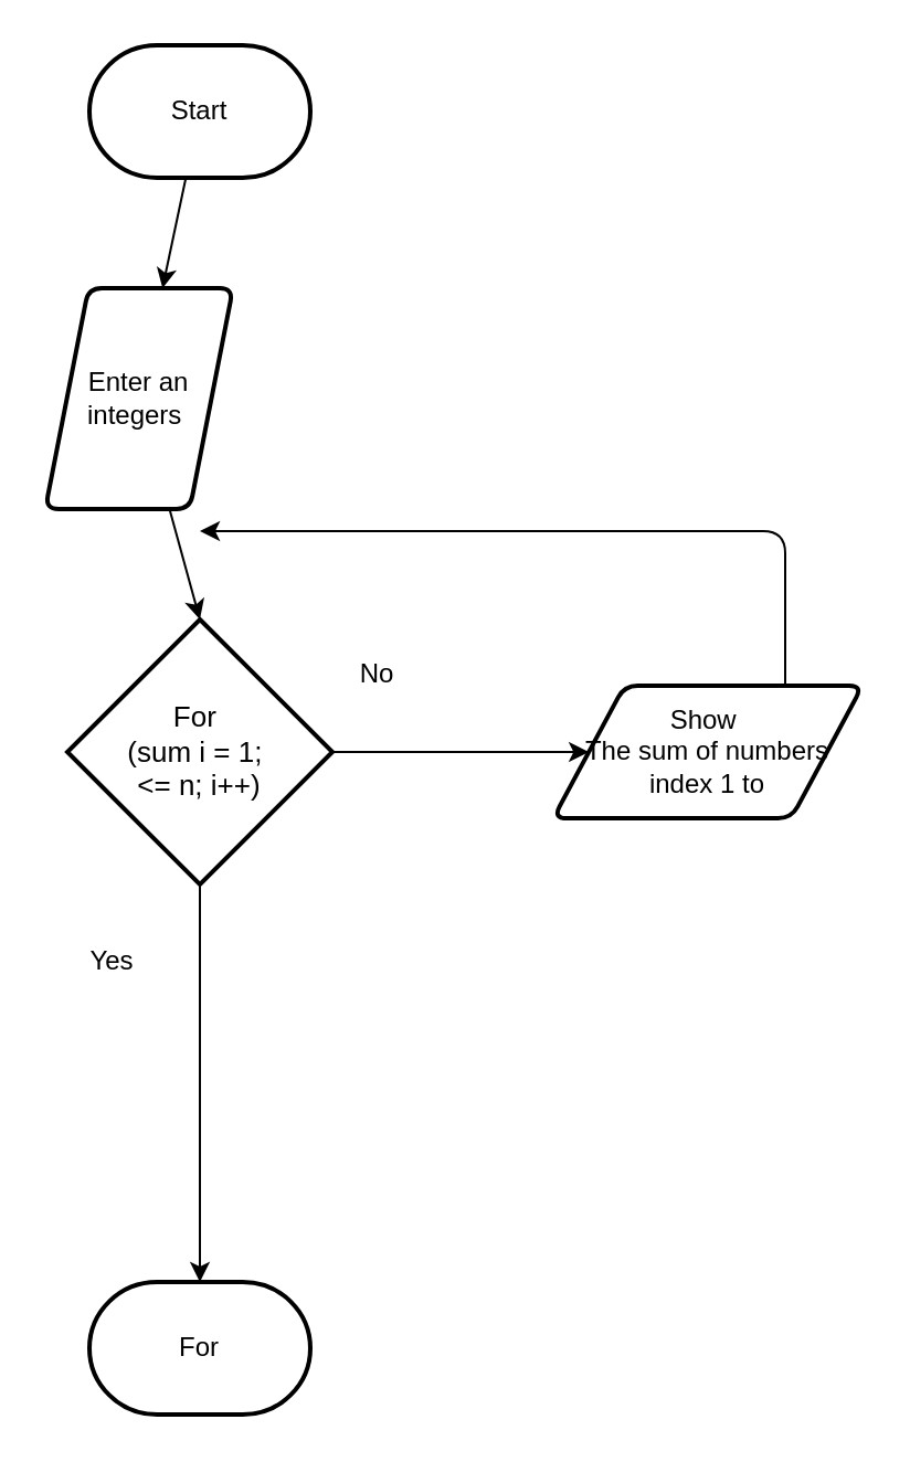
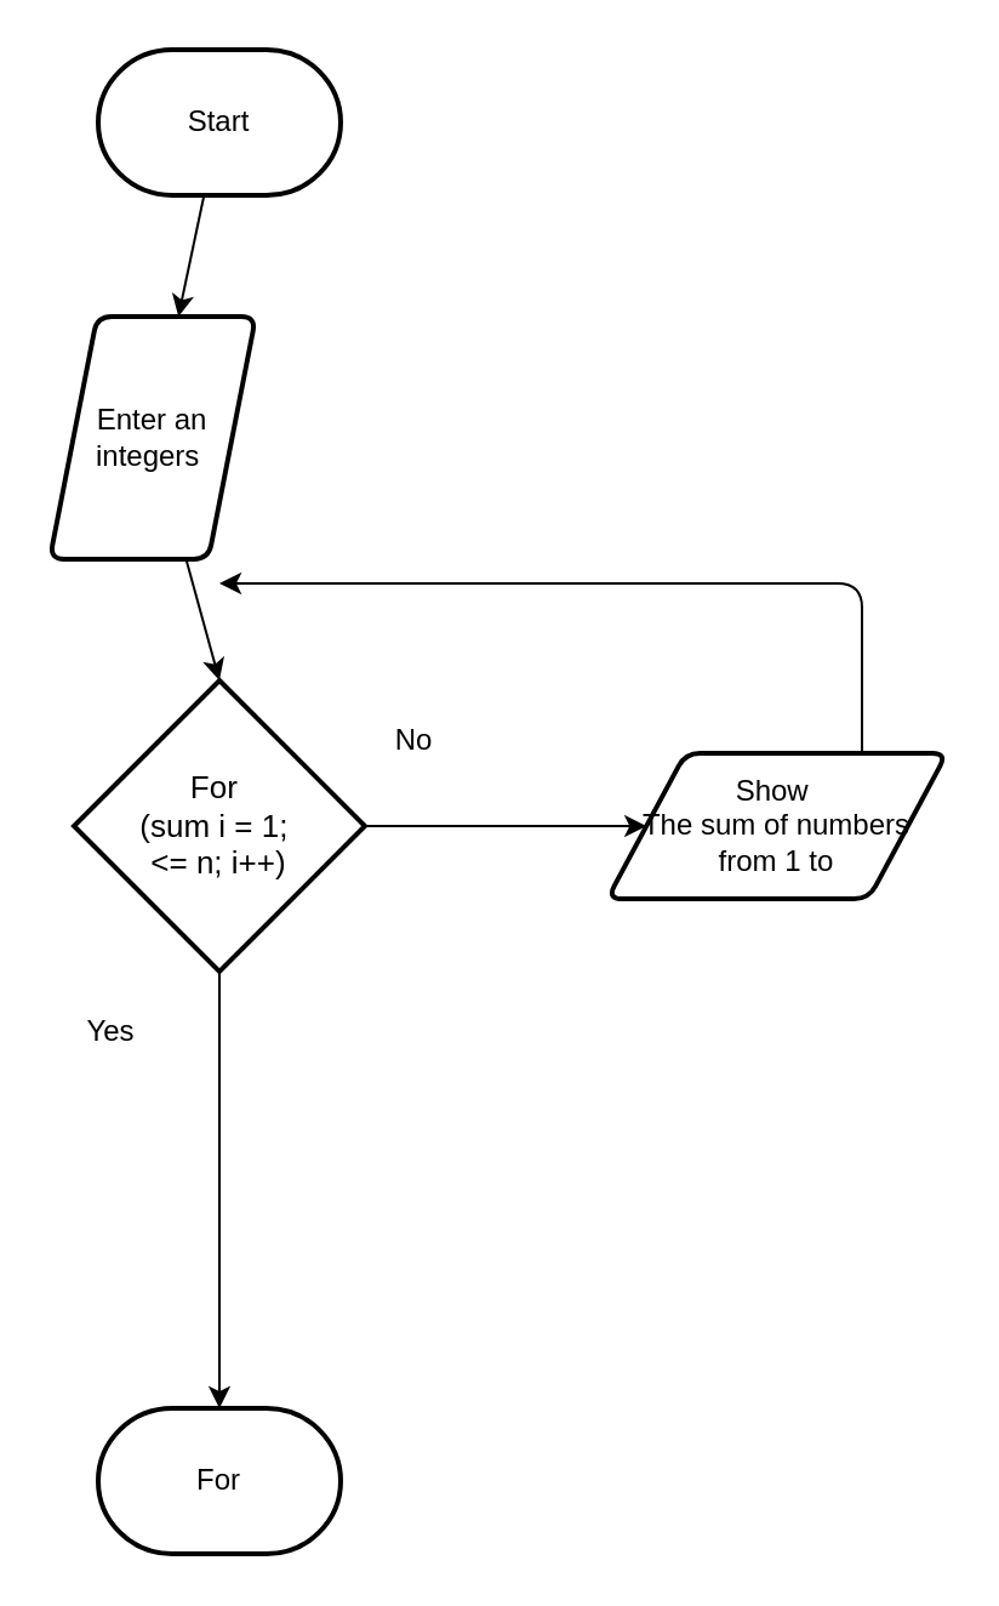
  <mxCell id="0" />
  <mxCell id="1" parent="0" />
  <mxCell id="2" value="" style="edgeStyle=none;html=1;" edge="1" parent="1" source="3" target="6"><mxGeometry relative="1" as="geometry" /></mxCell>
  <mxCell id="3" value="Start" style="strokeWidth=2;html=1;shape=mxgraph.flowchart.terminator;whiteSpace=wrap;" parent="1" vertex="1"><mxGeometry x="40" y="20" width="100" height="60" as="geometry" /></mxCell>
  <mxCell id="4" value="For" style="strokeWidth=2;html=1;shape=mxgraph.flowchart.terminator;whiteSpace=wrap;" parent="1" vertex="1"><mxGeometry x="40" y="580" width="100" height="60" as="geometry" /></mxCell>
  <mxCell id="5" value="" style="edgeStyle=none;html=1;entryX=0.5;entryY=0;entryDx=0;entryDy=0;entryPerimeter=0;" edge="1" parent="1" source="6" target="13"><mxGeometry relative="1" as="geometry"><mxPoint x="90" y="260" as="targetPoint" /></mxGeometry></mxCell>
  <mxCell id="6" value="Enter an integers&amp;nbsp;" style="shape=parallelogram;html=1;strokeWidth=2;perimeter=parallelogramPerimeter;whiteSpace=wrap;rounded=1;arcSize=12;size=0.23;" vertex="1" parent="1"><mxGeometry x="20" y="130" width="85" height="100" as="geometry" /></mxCell>
  <mxCell id="7" style="edgeStyle=none;html=1;entryX=0.5;entryY=0;entryDx=0;entryDy=0;entryPerimeter=0;exitX=0.5;exitY=1;exitDx=0;exitDy=0;exitPerimeter=0;" edge="1" parent="1" source="13" target="4"><mxGeometry relative="1" as="geometry"><mxPoint x="90" y="550" as="targetPoint" /><mxPoint x="90" y="420" as="sourcePoint" /></mxGeometry></mxCell>
  <mxCell id="8" style="edgeStyle=none;html=1;entryX=0;entryY=0.5;entryDx=0;entryDy=0;exitX=1;exitY=0.5;exitDx=0;exitDy=0;exitPerimeter=0;" edge="1" parent="1" source="13" target="12"><mxGeometry relative="1" as="geometry"><mxPoint x="250" y="310" as="targetPoint" /><mxPoint x="160" y="340" as="sourcePoint" /><Array as="points"><mxPoint x="230" y="340" /></Array></mxGeometry></mxCell>
  <mxCell id="9" value="No" style="text;html=1;align=center;verticalAlign=middle;resizable=0;points=[];autosize=1;strokeColor=none;fillColor=none;" vertex="1" parent="1"><mxGeometry x="150" y="290" width="40" height="30" as="geometry" /></mxCell>
- <mxCell id="10" value="Yes" style="text;html=1;align=center;verticalAlign=middle;resizable=0;points=[];autosize=1;strokeColor=none;fillColor=none;" vertex="1" parent="1"><mxGeometry x="30" y="420" width="40" height="30" as="geometry" /></mxCell>
+ <mxCell id="10" value="Yes" style="text;html=1;align=center;verticalAlign=middle;resizable=0;points=[];autosize=1;strokeColor=none;fillColor=none;" vertex="1" parent="1"><mxGeometry x="25" y="410" width="40" height="30" as="geometry" /></mxCell>
  <mxCell id="11" style="edgeStyle=none;html=1;fontSize=13;fontColor=#FFFFFF;exitX=0.75;exitY=0;exitDx=0;exitDy=0;" edge="1" parent="1" source="12"><mxGeometry relative="1" as="geometry"><mxPoint x="90" y="240" as="targetPoint" /><mxPoint x="330" y="280" as="sourcePoint" /><Array as="points"><mxPoint x="355" y="240" /></Array></mxGeometry></mxCell>
- <mxCell id="12" value="Show&amp;nbsp;&lt;br&gt;The sum of numbers&lt;br&gt;&amp;nbsp;index 1 to&amp;nbsp;" style="shape=parallelogram;html=1;strokeWidth=2;perimeter=parallelogramPerimeter;whiteSpace=wrap;rounded=1;arcSize=12;size=0.23;" vertex="1" parent="1"><mxGeometry x="250" y="310" width="140" height="60" as="geometry" /></mxCell>
+ <mxCell id="12" value="Show&amp;nbsp;&lt;br&gt;The sum of numbers&lt;br&gt;&amp;nbsp;from 1 to&amp;nbsp;" style="shape=parallelogram;html=1;strokeWidth=2;perimeter=parallelogramPerimeter;whiteSpace=wrap;rounded=1;arcSize=12;size=0.23;" vertex="1" parent="1"><mxGeometry x="250" y="310" width="140" height="60" as="geometry" /></mxCell>
  <mxCell id="13" value="&lt;font color=&quot;#000000&quot;&gt;For&amp;nbsp;&lt;br&gt;(sum i = 1;&amp;nbsp;&lt;br&gt;&amp;lt;= n; i++)&lt;/font&gt;" style="strokeWidth=2;html=1;shape=mxgraph.flowchart.decision;whiteSpace=wrap;labelBackgroundColor=none;fontSize=13;fontColor=#FFFFFF;" vertex="1" parent="1"><mxGeometry x="30" y="280" width="120" height="120" as="geometry" /></mxCell>
  <mxCell id="14" value="Update the index i by adding 1&amp;nbsp;" style="text;html=1;align=center;verticalAlign=middle;resizable=0;points=[];autosize=1;strokeColor=none;fillColor=none;fontSize=13;fontColor=#FFFFFF;" vertex="1" parent="1"><mxGeometry x="130" y="205" width="200" height="30" as="geometry" /></mxCell>
